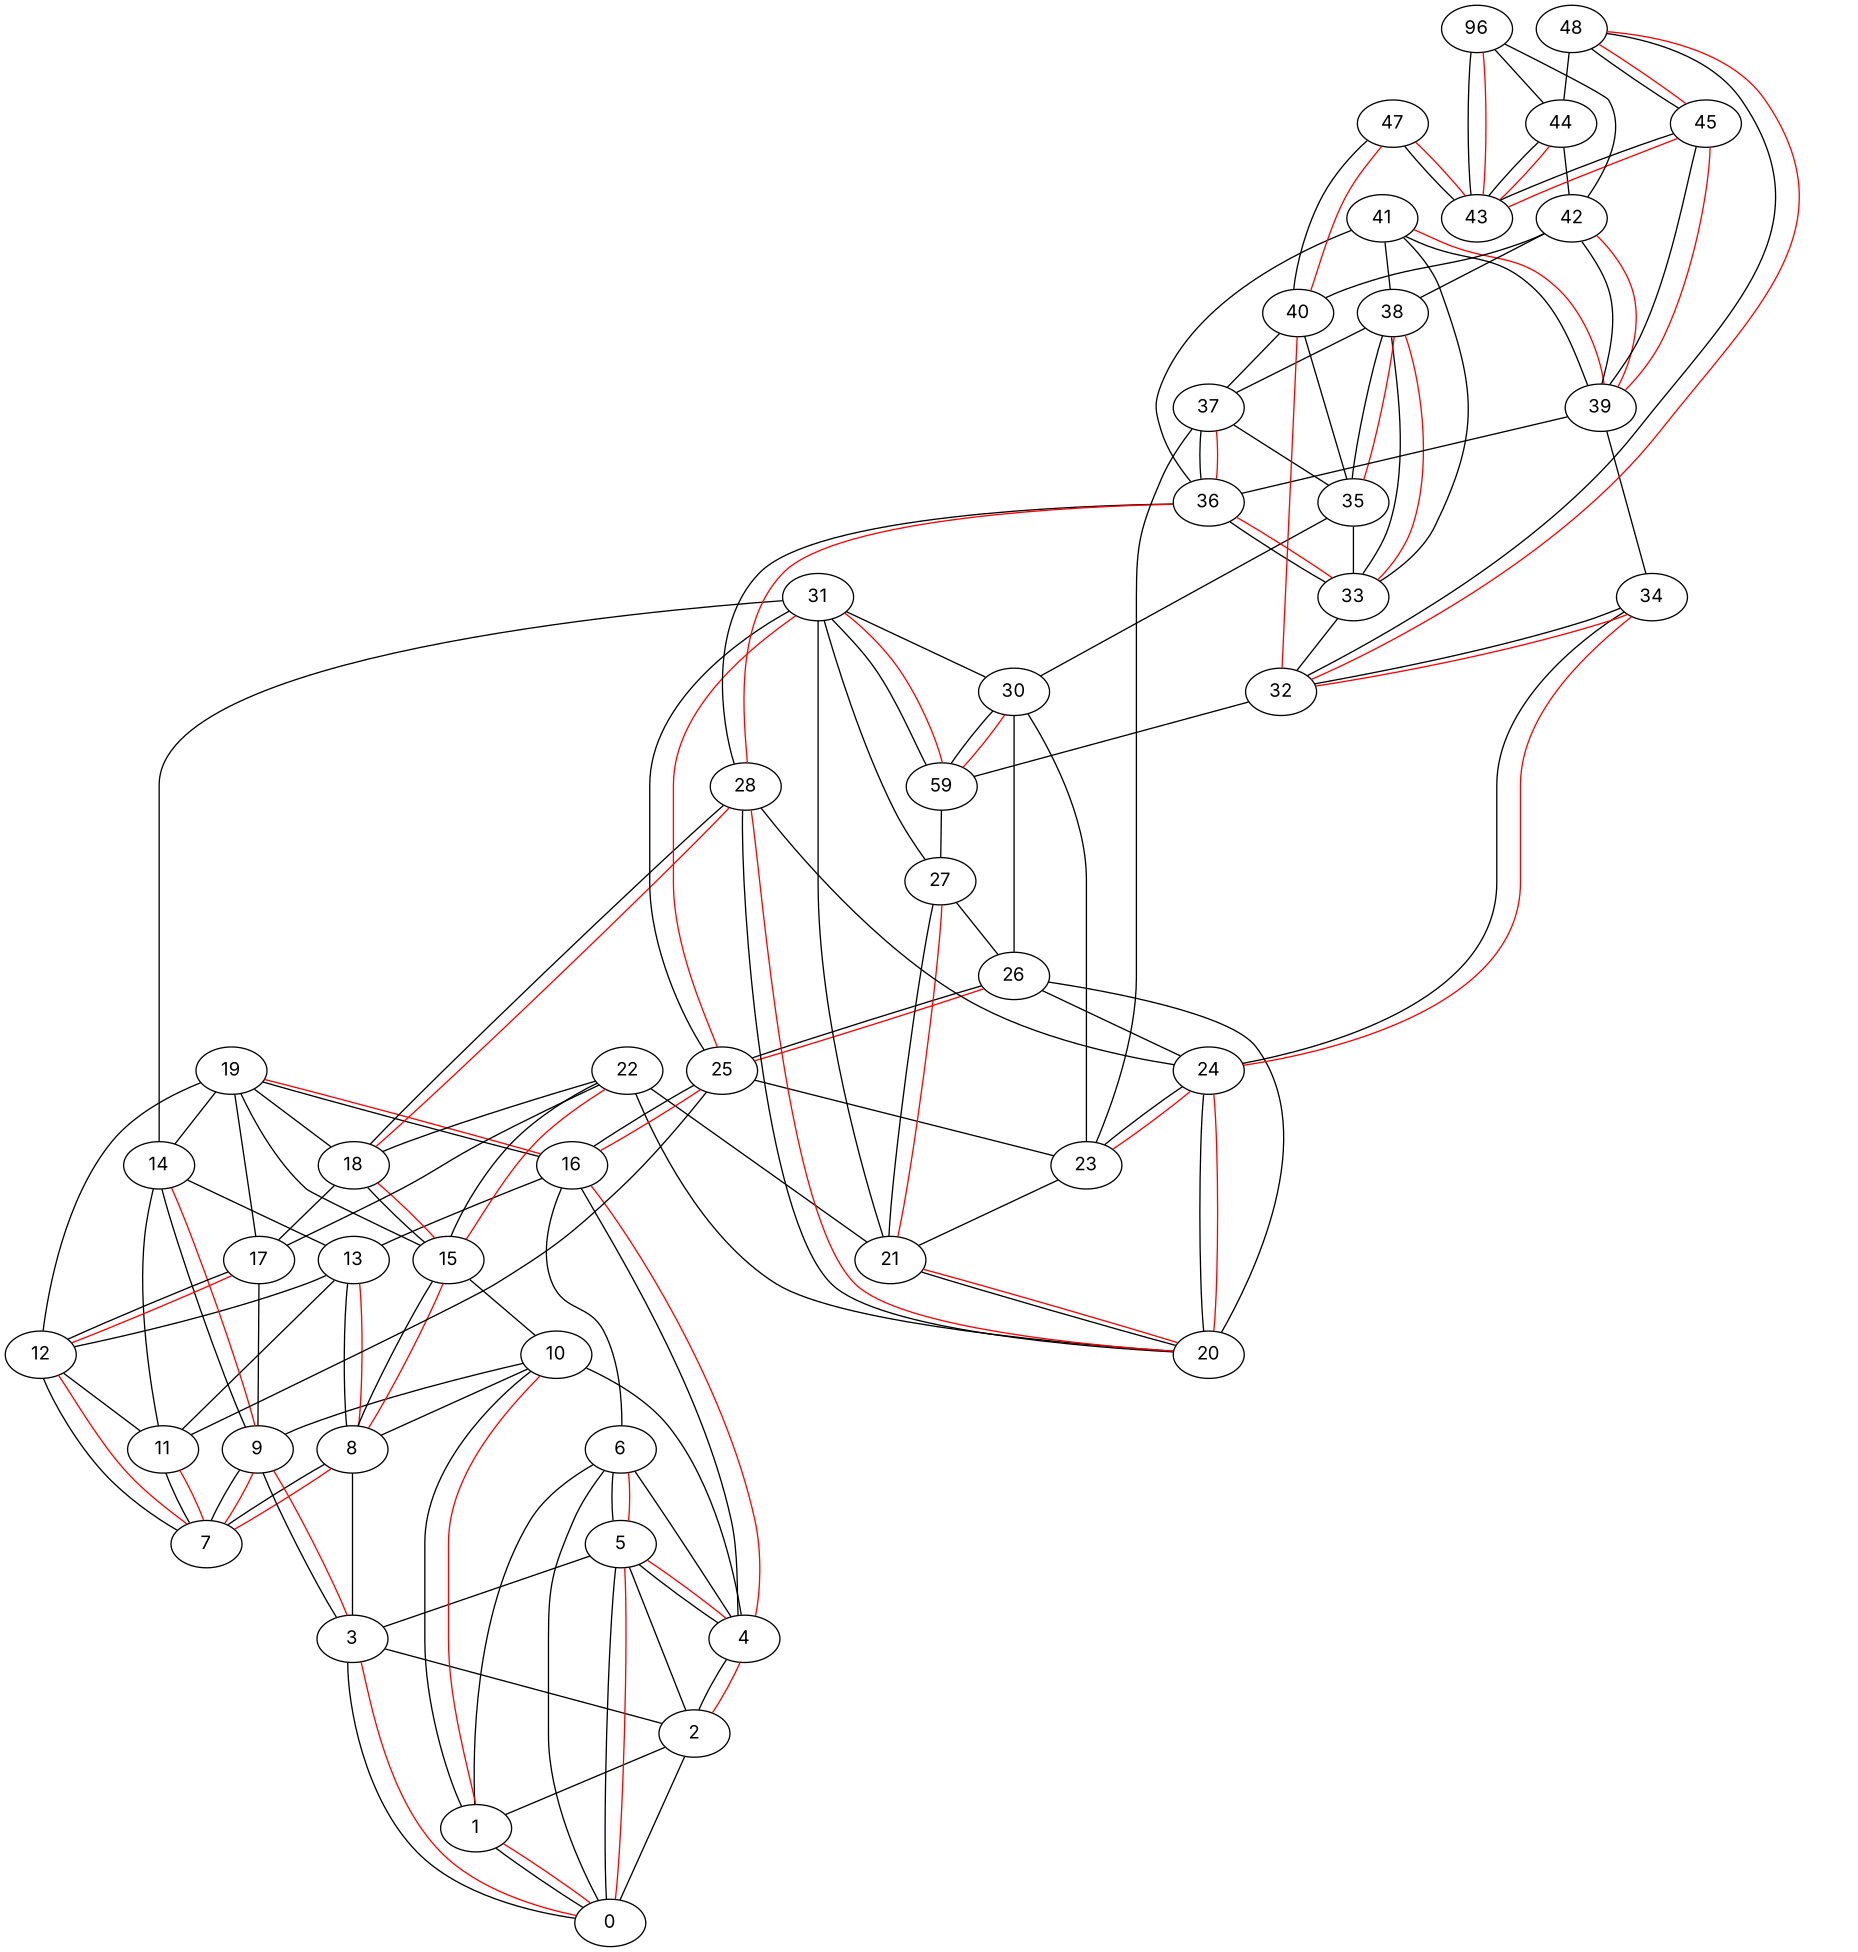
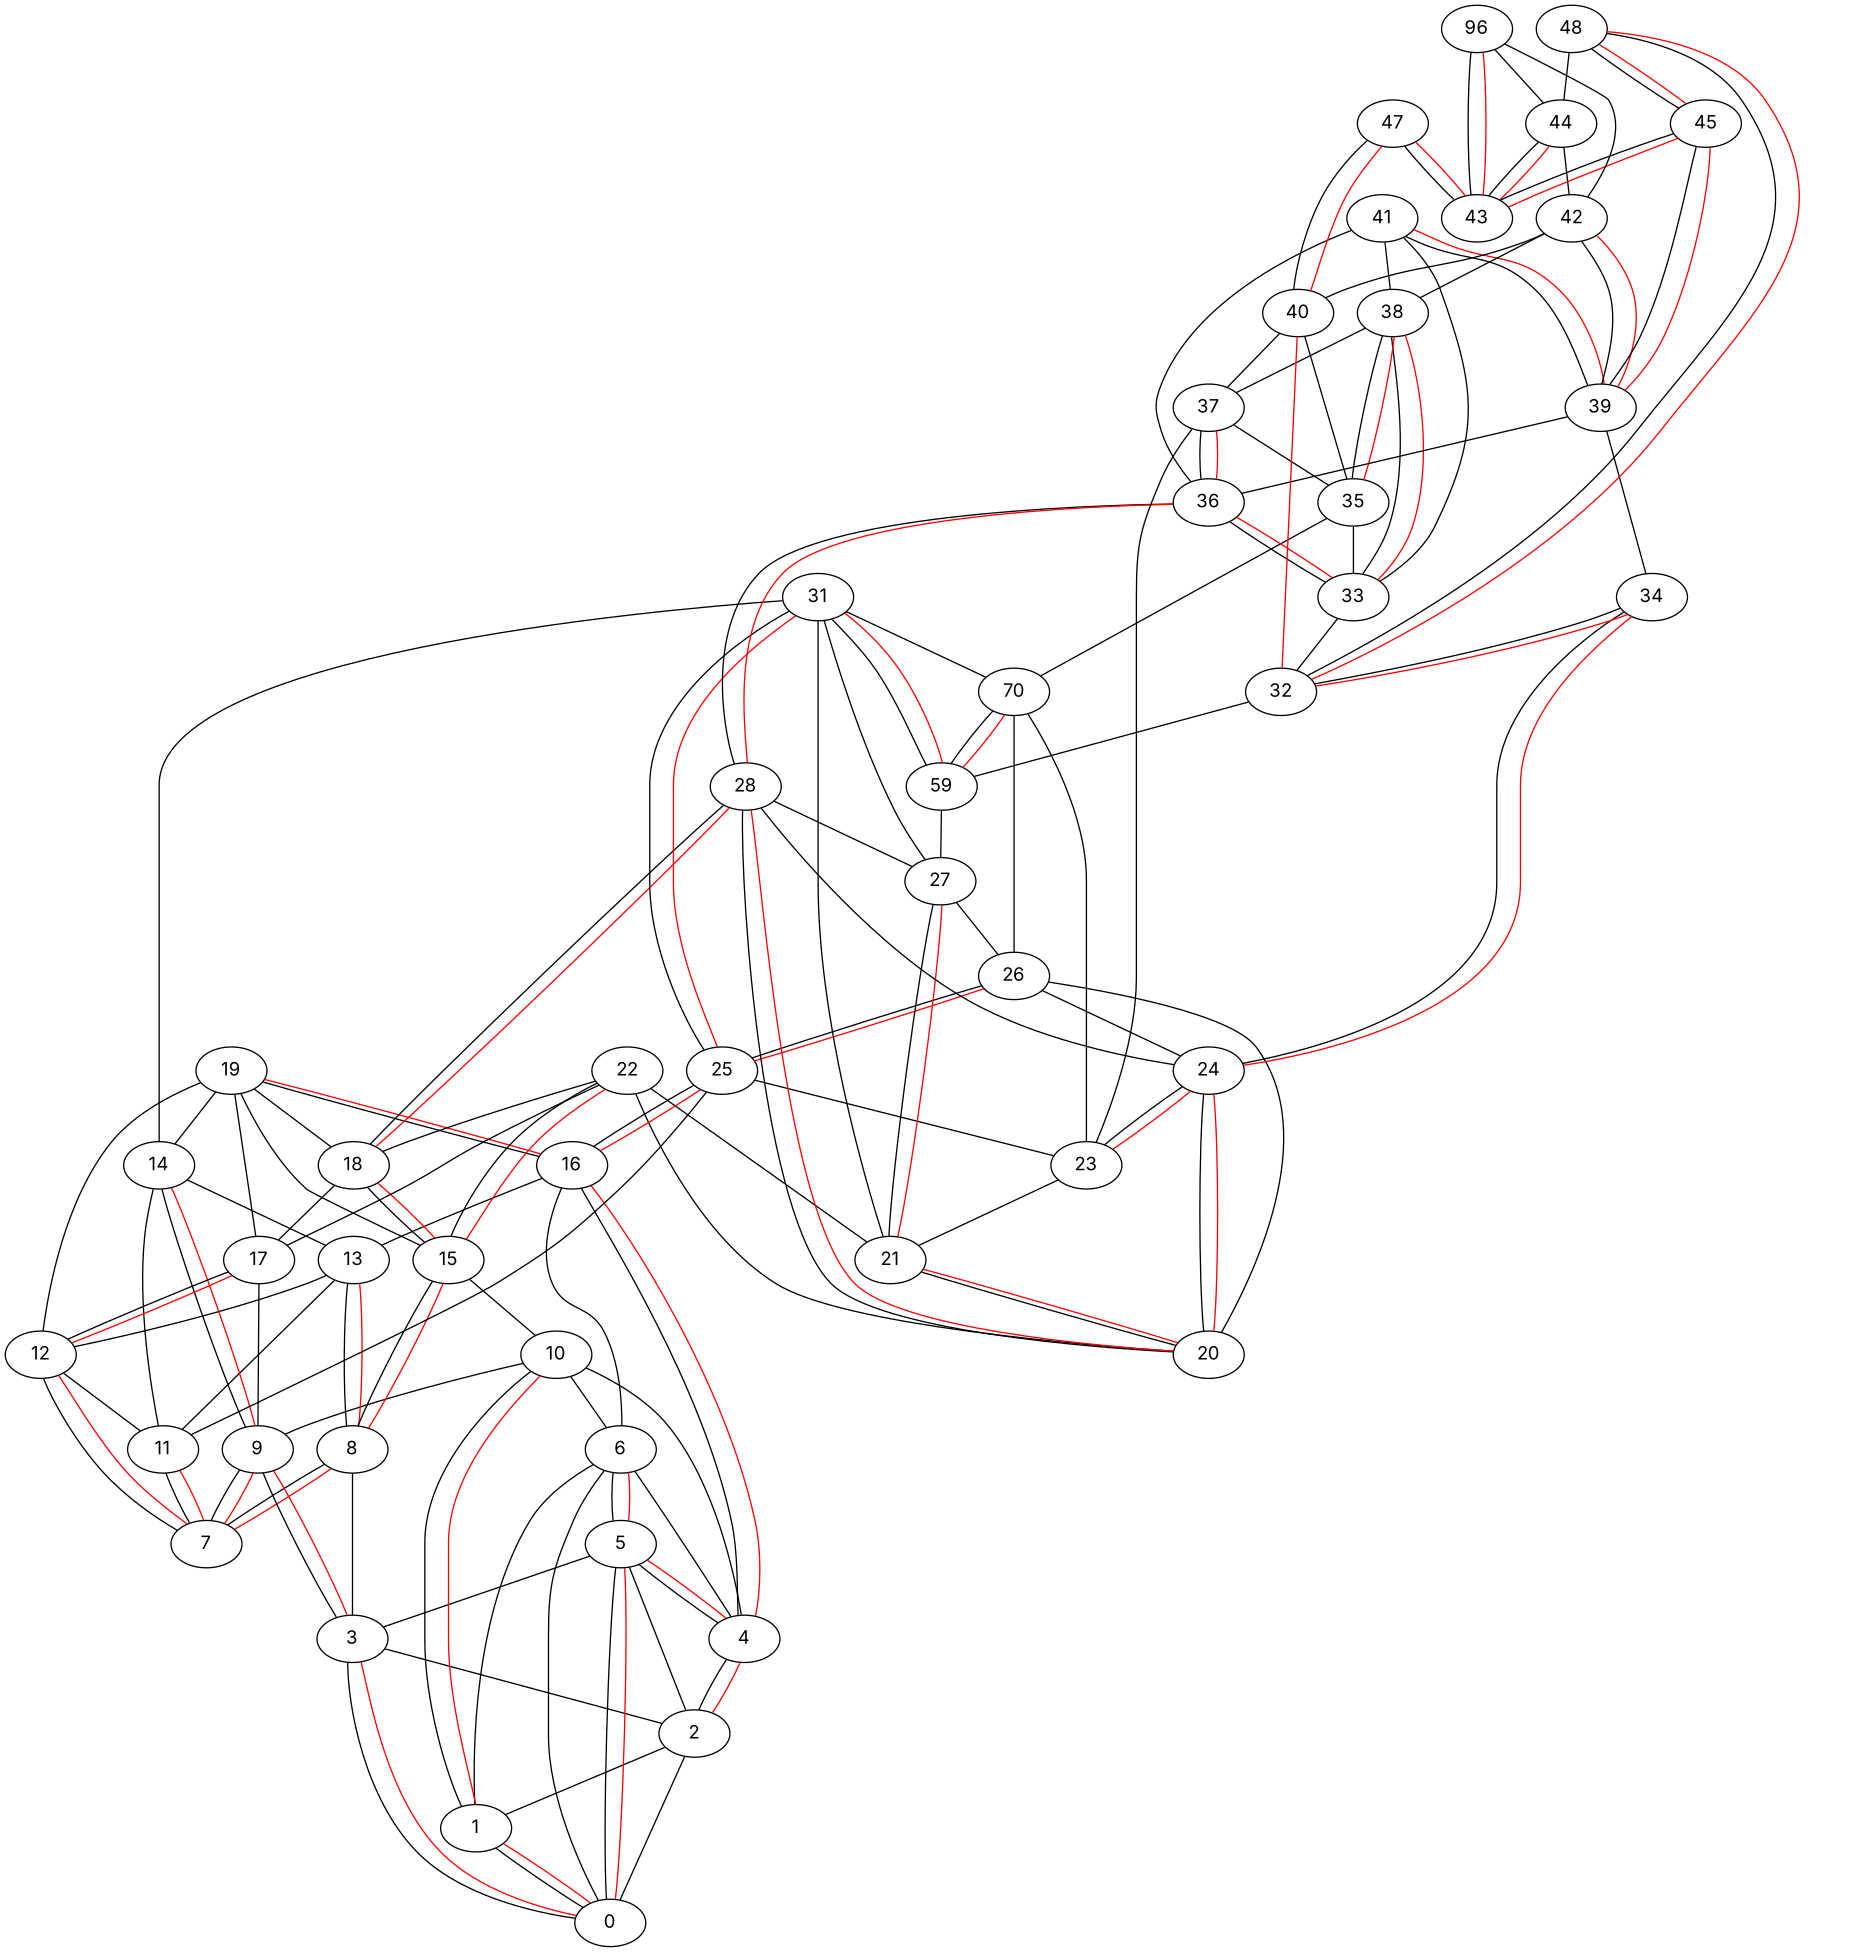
  graph {
    fontname=Inter
    node [fontname=Inter]
    edge [fontname=Inter]
    1
    0
    2
    3
    4
    5
    6
    8
    7
    9
    10
    11
    12
    13
    14
    15
    16
    17
    18
    19
    21
    20
    22
    23
    24
    25
    26
    27
    28
    n30 [label=59]
-   30
+   30 [label=70]
    31
    32
    33
    34
    35
    36
    37
    38
    39
    40
    41
    42
    44
    43
    45
    n47 [label=96]
    47
    48
    1 -- 0 [weight=7]
    1 -- 0 [color=red]
    2 -- 1 [weight=32]
    2 -- 0 [weight=99]
    3 -- 0 [weight=20]
    3 -- 0 [color=red]
    3 -- 2 [weight=64]
    4 -- 2 [weight=7]
    4 -- 2 [color=red]
    5 -- 0 [weight=27]
    5 -- 0 [color=red]
    5 -- 2 [weight=15]
    5 -- 3 [weight=95]
    5 -- 4 [weight=13]
    5 -- 4 [color=red]
    6 -- 1 [weight=27]
    6 -- 0 [weight=43]
    6 -- 4 [weight=39]
    6 -- 5 [weight=17]
    6 -- 5 [color=red]
    8 -- 3 [weight=68]
    8 -- 7 [weight=15]
    8 -- 7 [color=red]
    9 -- 3 [weight=5]
    9 -- 3 [color=red]
    9 -- 7 [weight=22]
    9 -- 7 [color=red]
    10 -- 1 [weight=19]
    10 -- 1 [color=red]
    10 -- 4 [weight=28]
-   10 -- 8 [weight=44]
+   10 -- 6 [weight=44]
    10 -- 9 [weight=26]
    11 -- 7 [weight=2]
    11 -- 7 [color=red]
    12 -- 7 [weight=31]
    12 -- 7 [color=red]
    12 -- 11 [weight=45]
    13 -- 8 [weight=18]
    13 -- 8 [color=red]
    13 -- 11 [weight=68]
    13 -- 12 [weight=62]
    14 -- 9 [weight=51]
    14 -- 9 [color=red]
    14 -- 11 [weight=85]
    14 -- 13 [weight=54]
    15 -- 8 [weight=9]
    15 -- 8 [color=red]
    15 -- 10 [weight=57]
    16 -- 4 [weight=8]
    16 -- 4 [color=red]
    16 -- 6 [weight=63]
    16 -- 13 [weight=68]
    17 -- 9 [weight=47]
    17 -- 12 [weight=26]
    17 -- 12 [color=red]
    18 -- 15 [weight=15]
    18 -- 15 [color=red]
    18 -- 17 [weight=89]
    19 -- 12 [weight=95]
    19 -- 14 [weight=67]
    19 -- 15 [weight=58]
    19 -- 16 [weight=17]
    19 -- 16 [color=red]
    19 -- 17 [weight=54]
    19 -- 18 [weight=41]
    21 -- 20 [weight=32]
    21 -- 20 [color=red]
    22 -- 15 [weight=7]
    22 -- 15 [color=red]
    22 -- 17 [weight=39]
    22 -- 18 [weight=51]
    22 -- 21 [weight=85]
    22 -- 20 [weight=44]
    23 -- 21 [weight=55]
    24 -- 20 [weight=18]
    24 -- 20 [color=red]
    24 -- 23 [weight=2]
    24 -- 23 [color=red]
    25 -- 11 [weight=70]
    25 -- 16 [weight=8]
    25 -- 16 [color=red]
    25 -- 23 [weight=66]
    26 -- 20 [weight=99]
    26 -- 24 [weight=52]
    26 -- 25 [weight=3]
    26 -- 25 [color=red]
    27 -- 21 [weight=6]
    27 -- 21 [color=red]
    27 -- 26 [weight=44]
    28 -- 18 [weight=9]
    28 -- 18 [color=red]
    28 -- 20 [weight=14]
    28 -- 20 [color=red]
    28 -- 24 [weight=75]
+   28 -- 27 [weight=92]
    n30 -- 27 [weight=57]
    30 -- 23 [weight=52]
    30 -- 26 [weight=84]
    30 -- n30 [weight=47]
    30 -- n30 [color=red]
    31 -- 14 [weight=99]
    31 -- 21 [weight=79]
    31 -- 25 [weight=13]
    31 -- 25 [color=red]
    31 -- 27 [weight=52]
    31 -- n30 [weight=42]
    31 -- n30 [color=red]
    31 -- 30 [weight=47]
    32 -- n30 [weight=85]
    33 -- 32 [weight=87]
    34 -- 24 [weight=31]
    34 -- 24 [color=red]
    34 -- 32 [weight=27]
    34 -- 32 [color=red]
    35 -- 30 [weight=74]
    35 -- 33 [weight=63]
    36 -- 28 [weight=40]
    36 -- 28 [color=red]
    36 -- 33 [weight=45]
    36 -- 33 [color=red]
    37 -- 23 [weight=77]
    37 -- 35 [weight=77]
    37 -- 36 [weight=65]
    37 -- 36 [color=red]
    38 -- 33 [weight=10]
    38 -- 33 [color=red]
    38 -- 35 [weight=7]
    38 -- 35 [color=red]
    38 -- 37 [weight=73]
    39 -- 34 [weight=48]
    39 -- 36 [weight=62]
    40 -- 32 [color=red weight=77]
    40 -- 35 [weight=95]
    40 -- 37 [weight=65]
    41 -- 33 [weight=75]
    41 -- 36 [weight=72]
    41 -- 38 [weight=53]
    41 -- 39 [weight=38]
    41 -- 39 [color=red]
    42 -- 38 [weight=99]
    42 -- 39 [weight=41]
    42 -- 39 [color=red]
    42 -- 40 [weight=61]
    44 -- 42 [weight=79]
    44 -- 43 [weight=26]
    44 -- 43 [color=red]
    45 -- 39 [weight=8]
    45 -- 39 [color=red]
    45 -- 43 [weight=23]
    45 -- 43 [color=red]
    n47 -- 42 [weight=50]
    n47 -- 44 [weight=50]
    n47 -- 43 [weight=45]
    n47 -- 43 [color=red]
    47 -- 40 [weight=28]
    47 -- 40 [color=red]
    47 -- 43 [weight=34]
    47 -- 43 [color=red]
    48 -- 32 [weight=16]
    48 -- 32 [color=red]
    48 -- 44 [weight=93]
    48 -- 45 [weight=20]
    48 -- 45 [color=red]
  }
